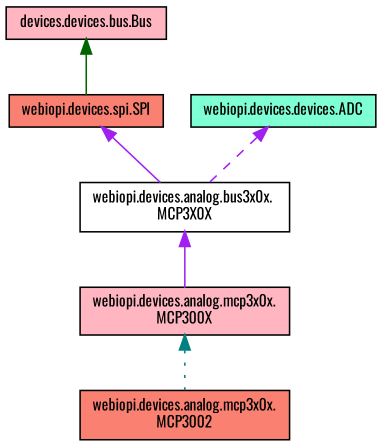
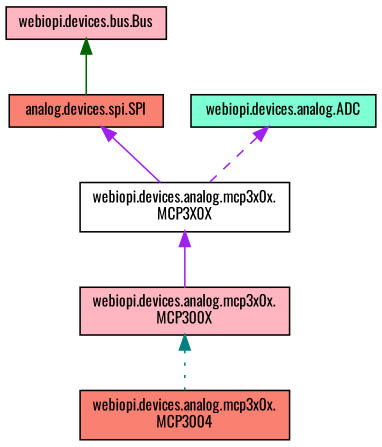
  digraph {
    fontname=Oswald
    node [color=black fillcolor=salmon fontname=Oswald fontsize=10 shape=record style=filled]
    edge [color=purple dir=back fontname=Oswald fontsize=10 labelfontname=Helvetica labelfontsize=10 style=solid]
-   n1 [fontcolor=black height=0.2 label="webiopi.devices.analog.mcp3x0x.\lMCP3002" width=0.4]
+   n1 [fontcolor=black height=0.2 label="webiopi.devices.analog.mcp3x0x.\lMCP3004" width=0.4]
    n2 [fillcolor=lightpink height=0.2 label="webiopi.devices.analog.mcp3x0x.\lMCP300X" width=0.4]
-   n3 [fillcolor=white height=0.2 label="webiopi.devices.analog.bus3x0x.\lMCP3X0X" width=0.4]
-   n4 [height=0.2 label="webiopi.devices.spi.SPI" width=0.4]
-   n5 [fillcolor=lightpink height=0.2 label="devices.devices.bus.Bus" width=0.4]
-   n6 [fillcolor=aquamarine height=0.2 label="webiopi.devices.devices.ADC" width=0.4]
+   n3 [fillcolor=white height=0.2 label="webiopi.devices.analog.mcp3x0x.\lMCP3X0X" width=0.4]
+   n4 [height=0.2 label="analog.devices.spi.SPI" width=0.4]
+   n5 [fillcolor=lightpink height=0.2 label="webiopi.devices.bus.Bus" width=0.4]
+   n6 [fillcolor=aquamarine height=0.2 label="webiopi.devices.analog.ADC" width=0.4]
    n2 -> n1 [color=teal style=dotted]
    n3 -> n2
    n4 -> n3
    n5 -> n4 [color=darkgreen]
    n6 -> n3 [style=dashed]
  }
